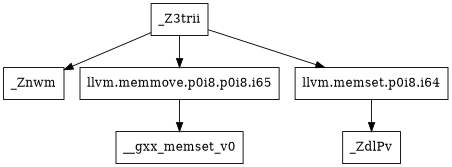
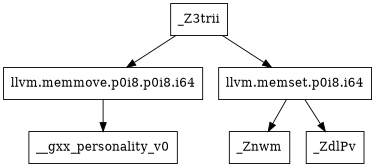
  digraph {
    node [shape=box]
    "\_Z3trii"
    "\_Znwm"
-   "llvm.memmove.p0i8.p0i8.i64" [label="llvm.memmove.p0i8.p0i8.i65"]
+   "llvm.memmove.p0i8.p0i8.i64"
    "llvm.memset.p0i8.i64"
-   "\_\_gxx\_personality\_v0" [label=__gxx_memset_v0]
+   "\_\_gxx\_personality\_v0"
    "\_ZdlPv"
-   "\_Z3trii" -> "\_Znwm"
+   "llvm.memset.p0i8.i64" -> "\_Znwm"
    "\_Z3trii" -> "llvm.memmove.p0i8.p0i8.i64"
    "\_Z3trii" -> "llvm.memset.p0i8.i64"
    "llvm.memmove.p0i8.p0i8.i64" -> "\_\_gxx\_personality\_v0"
    "llvm.memset.p0i8.i64" -> "\_ZdlPv"
  }
